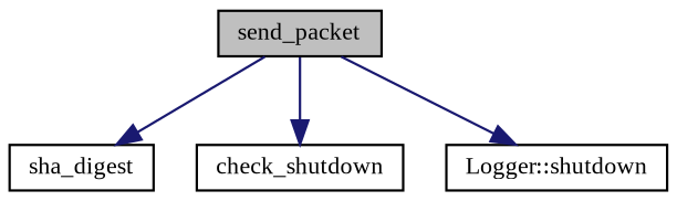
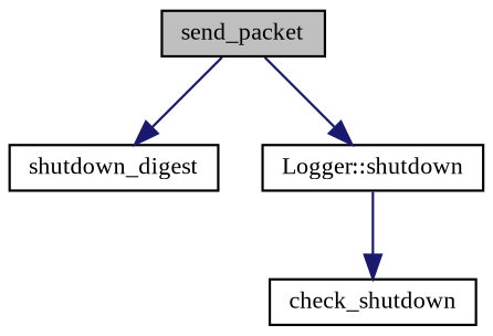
  digraph {
    fontname="Liberation Serif"
    rankdir=TB
    node [color=black fillcolor=white fontname="Liberation Serif" fontsize=10 shape=record style=filled]
    edge [color=midnightblue fontname="Liberation Serif" fontsize=10 labelfontname=Helvetica labelfontsize=10 style=solid]
    n1 [fillcolor=grey75 fontcolor=black height=0.2 label=send_packet width=0.4]
-   n2 [height=0.2 label=sha_digest width=0.4]
+   n2 [height=0.2 label=shutdown_digest width=0.4]
    n3 [height=0.2 label=check_shutdown width=0.4]
    n4 [height=0.2 label="Logger::shutdown" width=0.4]
    n1 -> n2
-   n1 -> n3
+   n4 -> n3
    n1 -> n4
  }
